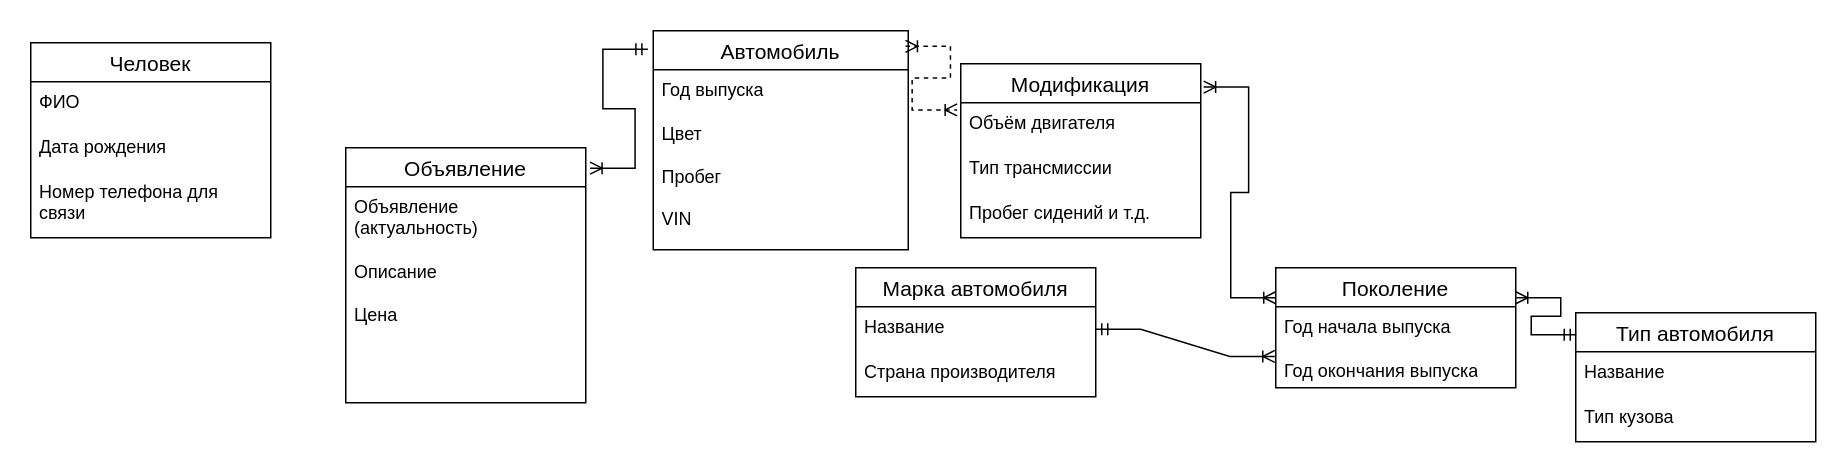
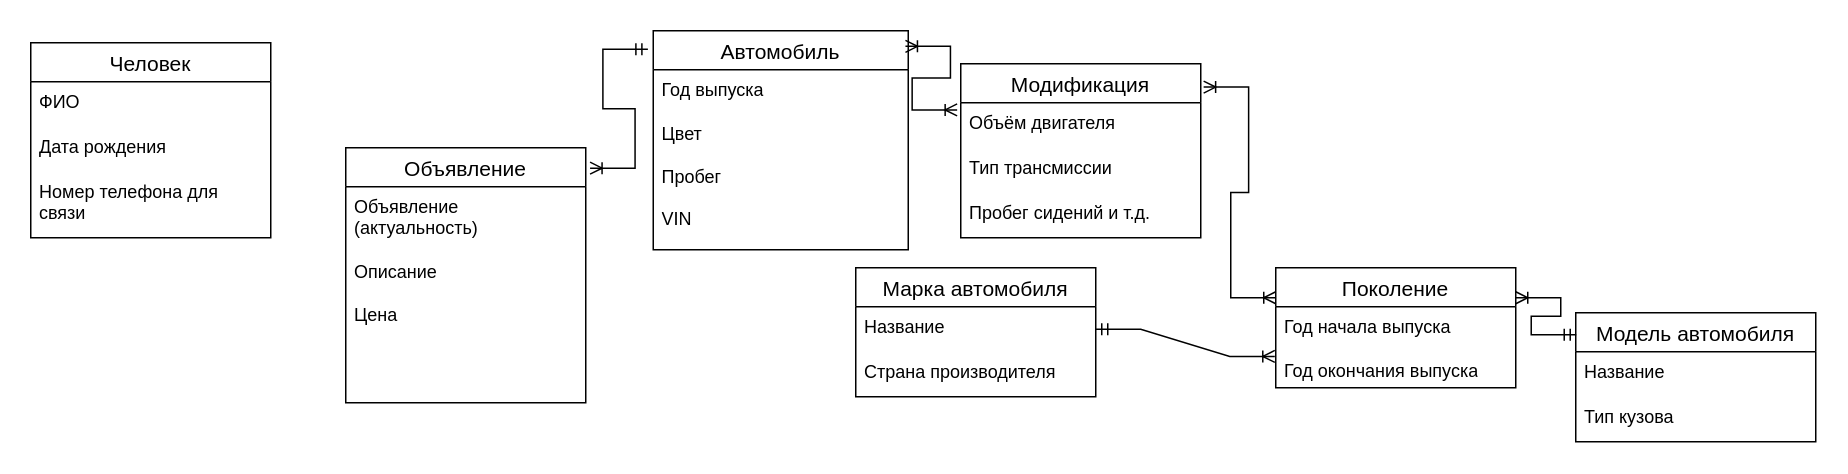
  <mxCell id="0" />
  <mxCell id="1" parent="0" />
  <mxCell id="2" value="Человек" style="swimlane;fontStyle=0;childLayout=stackLayout;horizontal=1;startSize=26;horizontalStack=0;resizeParent=1;resizeParentMax=0;resizeLast=0;collapsible=1;marginBottom=0;align=center;fontSize=14;" parent="1" vertex="1"><mxGeometry x="20" y="28" width="160" height="130" as="geometry" /></mxCell>
  <mxCell id="3" value="ФИО" style="text;strokeColor=none;fillColor=none;spacingLeft=4;spacingRight=4;overflow=hidden;rotatable=0;points=[[0,0.5],[1,0.5]];portConstraint=eastwest;fontSize=12;whiteSpace=wrap;html=1;" parent="2" vertex="1"><mxGeometry y="26" width="160" height="30" as="geometry" /></mxCell>
  <mxCell id="4" value="Дата рождения" style="text;strokeColor=none;fillColor=none;spacingLeft=4;spacingRight=4;overflow=hidden;rotatable=0;points=[[0,0.5],[1,0.5]];portConstraint=eastwest;fontSize=12;whiteSpace=wrap;html=1;" parent="2" vertex="1"><mxGeometry y="56" width="160" height="30" as="geometry" /></mxCell>
  <mxCell id="5" value="Номер телефона для связи" style="text;strokeColor=none;fillColor=none;spacingLeft=4;spacingRight=4;overflow=hidden;rotatable=0;points=[[0,0.5],[1,0.5]];portConstraint=eastwest;fontSize=12;whiteSpace=wrap;html=1;" parent="2" vertex="1"><mxGeometry y="86" width="160" height="44" as="geometry" /></mxCell>
  <mxCell id="6" value="Объявление" style="swimlane;fontStyle=0;childLayout=stackLayout;horizontal=1;startSize=26;horizontalStack=0;resizeParent=1;resizeParentMax=0;resizeLast=0;collapsible=1;marginBottom=0;align=center;fontSize=14;" parent="1" vertex="1"><mxGeometry x="230" y="98" width="160" height="170" as="geometry" /></mxCell>
  <mxCell id="7" value="Объявление (актуальность)&lt;br&gt;&lt;br&gt;Описание&lt;br&gt;&lt;br&gt;Цена" style="text;strokeColor=none;fillColor=none;spacingLeft=4;spacingRight=4;overflow=hidden;rotatable=0;points=[[0,0.5],[1,0.5]];portConstraint=eastwest;fontSize=12;whiteSpace=wrap;html=1;" parent="6" vertex="1"><mxGeometry y="26" width="160" height="144" as="geometry" /></mxCell>
  <mxCell id="8" value="Автомобиль" style="swimlane;fontStyle=0;childLayout=stackLayout;horizontal=1;startSize=26;horizontalStack=0;resizeParent=1;resizeParentMax=0;resizeLast=0;collapsible=1;marginBottom=0;align=center;fontSize=14;" parent="1" vertex="1"><mxGeometry x="435" y="20" width="170" height="146" as="geometry" /></mxCell>
  <mxCell id="9" value="Год выпуска&lt;br&gt;&lt;br&gt;Цвет&lt;br&gt;&lt;br&gt;Пробег&lt;br&gt;&lt;br&gt;VIN" style="text;strokeColor=none;fillColor=none;spacingLeft=4;spacingRight=4;overflow=hidden;rotatable=0;points=[[0,0.5],[1,0.5]];portConstraint=eastwest;fontSize=12;whiteSpace=wrap;html=1;" parent="8" vertex="1"><mxGeometry y="26" width="170" height="120" as="geometry" /></mxCell>
  <mxCell id="10" value="Марка автомобиля" style="swimlane;fontStyle=0;childLayout=stackLayout;horizontal=1;startSize=26;horizontalStack=0;resizeParent=1;resizeParentMax=0;resizeLast=0;collapsible=1;marginBottom=0;align=center;fontSize=14;" parent="1" vertex="1"><mxGeometry x="570" y="178" width="160" height="86" as="geometry" /></mxCell>
  <mxCell id="11" value="Название" style="text;strokeColor=none;fillColor=none;spacingLeft=4;spacingRight=4;overflow=hidden;rotatable=0;points=[[0,0.5],[1,0.5]];portConstraint=eastwest;fontSize=12;whiteSpace=wrap;html=1;" parent="10" vertex="1"><mxGeometry y="26" width="160" height="30" as="geometry" /></mxCell>
  <mxCell id="12" value="Страна производителя" style="text;strokeColor=none;fillColor=none;spacingLeft=4;spacingRight=4;overflow=hidden;rotatable=0;points=[[0,0.5],[1,0.5]];portConstraint=eastwest;fontSize=12;whiteSpace=wrap;html=1;" parent="10" vertex="1"><mxGeometry y="56" width="160" height="30" as="geometry" /></mxCell>
- <mxCell id="13" value="Тип автомобиля" style="swimlane;fontStyle=0;childLayout=stackLayout;horizontal=1;startSize=26;horizontalStack=0;resizeParent=1;resizeParentMax=0;resizeLast=0;collapsible=1;marginBottom=0;align=center;fontSize=14;" parent="1" vertex="1"><mxGeometry x="1050" y="208" width="160" height="86" as="geometry" /></mxCell>
+ <mxCell id="13" value="Модель автомобиля" style="swimlane;fontStyle=0;childLayout=stackLayout;horizontal=1;startSize=26;horizontalStack=0;resizeParent=1;resizeParentMax=0;resizeLast=0;collapsible=1;marginBottom=0;align=center;fontSize=14;" parent="1" vertex="1"><mxGeometry x="1050" y="208" width="160" height="86" as="geometry" /></mxCell>
  <mxCell id="14" value="Название" style="text;strokeColor=none;fillColor=none;spacingLeft=4;spacingRight=4;overflow=hidden;rotatable=0;points=[[0,0.5],[1,0.5]];portConstraint=eastwest;fontSize=12;whiteSpace=wrap;html=1;" parent="13" vertex="1"><mxGeometry y="26" width="160" height="30" as="geometry" /></mxCell>
  <mxCell id="15" value="Тип кузова" style="text;strokeColor=none;fillColor=none;spacingLeft=4;spacingRight=4;overflow=hidden;rotatable=0;points=[[0,0.5],[1,0.5]];portConstraint=eastwest;fontSize=12;whiteSpace=wrap;html=1;" parent="13" vertex="1"><mxGeometry y="56" width="160" height="30" as="geometry" /></mxCell>
  <mxCell id="16" value="" style="edgeStyle=entityRelationEdgeStyle;fontSize=12;html=1;endArrow=ERoneToMany;startArrow=ERmandOne;rounded=0;exitX=-0.021;exitY=0.085;exitDx=0;exitDy=0;exitPerimeter=0;entryX=1.018;entryY=0.08;entryDx=0;entryDy=0;entryPerimeter=0;" parent="1" source="8" target="6" edge="1"><mxGeometry width="100" height="100" relative="1" as="geometry"><mxPoint x="260" y="348" as="sourcePoint" /><mxPoint x="392.56" y="157.13" as="targetPoint" /></mxGeometry></mxCell>
  <mxCell id="17" value="Модификация" style="swimlane;fontStyle=0;childLayout=stackLayout;horizontal=1;startSize=26;horizontalStack=0;resizeParent=1;resizeParentMax=0;resizeLast=0;collapsible=1;marginBottom=0;align=center;fontSize=14;" parent="1" vertex="1"><mxGeometry x="640" y="42" width="160" height="116" as="geometry" /></mxCell>
  <mxCell id="18" value="Объём двигателя" style="text;strokeColor=none;fillColor=none;spacingLeft=4;spacingRight=4;overflow=hidden;rotatable=0;points=[[0,0.5],[1,0.5]];portConstraint=eastwest;fontSize=12;whiteSpace=wrap;html=1;" parent="17" vertex="1"><mxGeometry y="26" width="160" height="30" as="geometry" /></mxCell>
  <mxCell id="19" value="Тип трансмиссии" style="text;strokeColor=none;fillColor=none;spacingLeft=4;spacingRight=4;overflow=hidden;rotatable=0;points=[[0,0.5],[1,0.5]];portConstraint=eastwest;fontSize=12;whiteSpace=wrap;html=1;" parent="17" vertex="1"><mxGeometry y="56" width="160" height="30" as="geometry" /></mxCell>
  <mxCell id="20" value="Пробег сидений и т.д." style="text;strokeColor=none;fillColor=none;spacingLeft=4;spacingRight=4;overflow=hidden;rotatable=0;points=[[0,0.5],[1,0.5]];portConstraint=eastwest;fontSize=12;whiteSpace=wrap;html=1;" parent="17" vertex="1"><mxGeometry y="86" width="160" height="30" as="geometry" /></mxCell>
  <mxCell id="21" value="" style="edgeStyle=entityRelationEdgeStyle;fontSize=12;html=1;endArrow=ERoneToMany;startArrow=ERoneToMany;rounded=0;exitX=1.012;exitY=0.134;exitDx=0;exitDy=0;entryX=0;entryY=0.25;entryDx=0;entryDy=0;exitPerimeter=0;" parent="1" source="17" target="24" edge="1"><mxGeometry width="100" height="100" relative="1" as="geometry"><mxPoint x="540" y="458" as="sourcePoint" /><mxPoint x="640" y="358" as="targetPoint" /></mxGeometry></mxCell>
  <mxCell id="22" value="" style="edgeStyle=entityRelationEdgeStyle;fontSize=12;html=1;endArrow=ERoneToMany;startArrow=ERmandOne;rounded=0;entryX=1;entryY=0.25;entryDx=0;entryDy=0;exitX=0.002;exitY=0.17;exitDx=0;exitDy=0;exitPerimeter=0;" parent="1" source="13" target="24" edge="1"><mxGeometry width="100" height="100" relative="1" as="geometry"><mxPoint x="1130" y="235.6" as="sourcePoint" /><mxPoint x="980.8" y="198" as="targetPoint" /></mxGeometry></mxCell>
  <mxCell id="23" value="" style="edgeStyle=entityRelationEdgeStyle;fontSize=12;html=1;endArrow=ERoneToMany;startArrow=ERmandOne;rounded=0;exitX=1;exitY=0.5;exitDx=0;exitDy=0;entryX=-0.004;entryY=0.739;entryDx=0;entryDy=0;entryPerimeter=0;" parent="1" source="11" target="24" edge="1"><mxGeometry width="100" height="100" relative="1" as="geometry"><mxPoint x="740" y="455" as="sourcePoint" /><mxPoint x="689" y="276" as="targetPoint" /></mxGeometry></mxCell>
  <mxCell id="24" value="Поколение" style="swimlane;fontStyle=0;childLayout=stackLayout;horizontal=1;startSize=26;horizontalStack=0;resizeParent=1;resizeParentMax=0;resizeLast=0;collapsible=1;marginBottom=0;align=center;fontSize=14;" parent="1" vertex="1"><mxGeometry x="850" y="178" width="160" height="80" as="geometry" /></mxCell>
  <mxCell id="25" value="Год начала выпуска&lt;br&gt;&lt;br&gt;Год окончания выпуска" style="text;strokeColor=none;fillColor=none;spacingLeft=4;spacingRight=4;overflow=hidden;rotatable=0;points=[[0,0.5],[1,0.5]];portConstraint=eastwest;fontSize=12;whiteSpace=wrap;html=1;" parent="24" vertex="1"><mxGeometry y="26" width="160" height="54" as="geometry" /></mxCell>
- <mxCell id="26" value="" style="edgeStyle=entityRelationEdgeStyle;fontSize=12;html=1;endArrow=ERoneToMany;startArrow=ERoneToMany;rounded=0;exitX=0.989;exitY=0.071;exitDx=0;exitDy=0;exitPerimeter=0;entryX=-0.015;entryY=0.16;entryDx=0;entryDy=0;entryPerimeter=0;dashed=1;" parent="1" source="8" target="18" edge="1"><mxGeometry width="100" height="100" relative="1" as="geometry"><mxPoint x="630" y="-52" as="sourcePoint" /><mxPoint x="730" y="-152" as="targetPoint" /></mxGeometry></mxCell>
+ <mxCell id="26" value="" style="edgeStyle=entityRelationEdgeStyle;fontSize=12;html=1;endArrow=ERoneToMany;startArrow=ERoneToMany;rounded=0;exitX=0.989;exitY=0.071;exitDx=0;exitDy=0;exitPerimeter=0;entryX=-0.015;entryY=0.16;entryDx=0;entryDy=0;entryPerimeter=0;" parent="1" source="8" target="18" edge="1"><mxGeometry width="100" height="100" relative="1" as="geometry"><mxPoint x="630" y="-52" as="sourcePoint" /><mxPoint x="730" y="-152" as="targetPoint" /></mxGeometry></mxCell>
